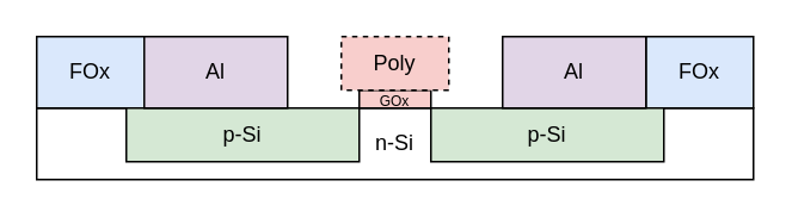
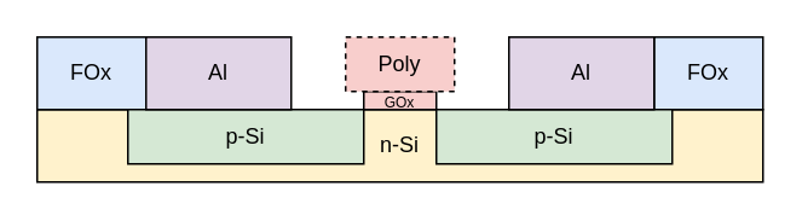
  <mxCell id="0" />
  <mxCell id="1" parent="0" />
- <mxCell id="2" value="n-Si" style="rounded=0;whiteSpace=wrap;html=1;" parent="1" vertex="1"><mxGeometry x="20" y="60" width="400" height="40" as="geometry" /></mxCell>
+ <mxCell id="2" value="n-Si" style="rounded=0;whiteSpace=wrap;html=1;fillColor=#fff2cc;" parent="1" vertex="1"><mxGeometry x="20" y="60" width="400" height="40" as="geometry" /></mxCell>
  <mxCell id="3" value="FOx" style="rounded=0;whiteSpace=wrap;html=1;fillColor=#dae8fc;strokeColor=#000000;" parent="1" vertex="1"><mxGeometry x="20" y="20" width="60" height="40" as="geometry" /></mxCell>
  <mxCell id="4" value="FOx" style="rounded=0;whiteSpace=wrap;html=1;fillColor=#dae8fc;strokeColor=#000000;" parent="1" vertex="1"><mxGeometry x="360" y="20" width="60" height="40" as="geometry" /></mxCell>
  <mxCell id="5" value="&lt;font style=&quot;font-size: 8px&quot;&gt;GOx&lt;/font&gt;" style="rounded=0;whiteSpace=wrap;html=1;fillColor=#f8cecc;strokeColor=#000000;" parent="1" vertex="1"><mxGeometry x="200" y="50" width="40" height="10" as="geometry" /></mxCell>
  <mxCell id="6" value="&lt;font style=&quot;font-size: 12px&quot;&gt;Poly&lt;/font&gt;" style="rounded=0;whiteSpace=wrap;html=1;fontSize=8;strokeColor=#000000;fillColor=#f8cecc;dashed=1;" parent="1" vertex="1"><mxGeometry x="190" y="20" width="60" height="30" as="geometry" /></mxCell>
  <mxCell id="7" value="p-Si" style="rounded=0;whiteSpace=wrap;html=1;fontSize=12;strokeColor=#000000;fillColor=#d5e8d4;" parent="1" vertex="1"><mxGeometry x="70" y="60" width="130" height="30" as="geometry" /></mxCell>
  <mxCell id="8" value="p-Si" style="rounded=0;whiteSpace=wrap;html=1;fontSize=12;strokeColor=#000000;fillColor=#d5e8d4;" parent="1" vertex="1"><mxGeometry x="240" y="60" width="130" height="30" as="geometry" /></mxCell>
  <mxCell id="9" value="Al" style="rounded=0;whiteSpace=wrap;html=1;fontSize=12;strokeColor=#000000;fillColor=#e1d5e7;" parent="1" vertex="1"><mxGeometry x="80" y="20" width="80" height="40" as="geometry" /></mxCell>
  <mxCell id="10" value="Al" style="rounded=0;whiteSpace=wrap;html=1;fontSize=12;strokeColor=#000000;fillColor=#e1d5e7;" parent="1" vertex="1"><mxGeometry x="280" y="20" width="80" height="40" as="geometry" /></mxCell>
